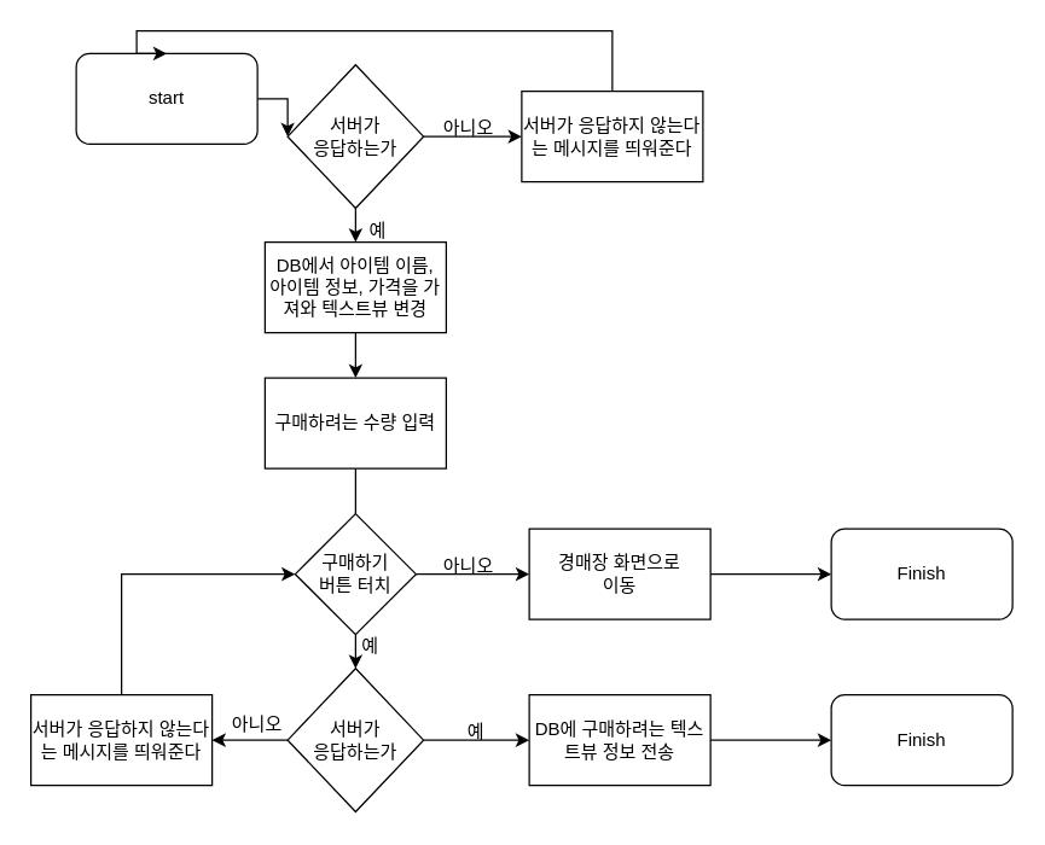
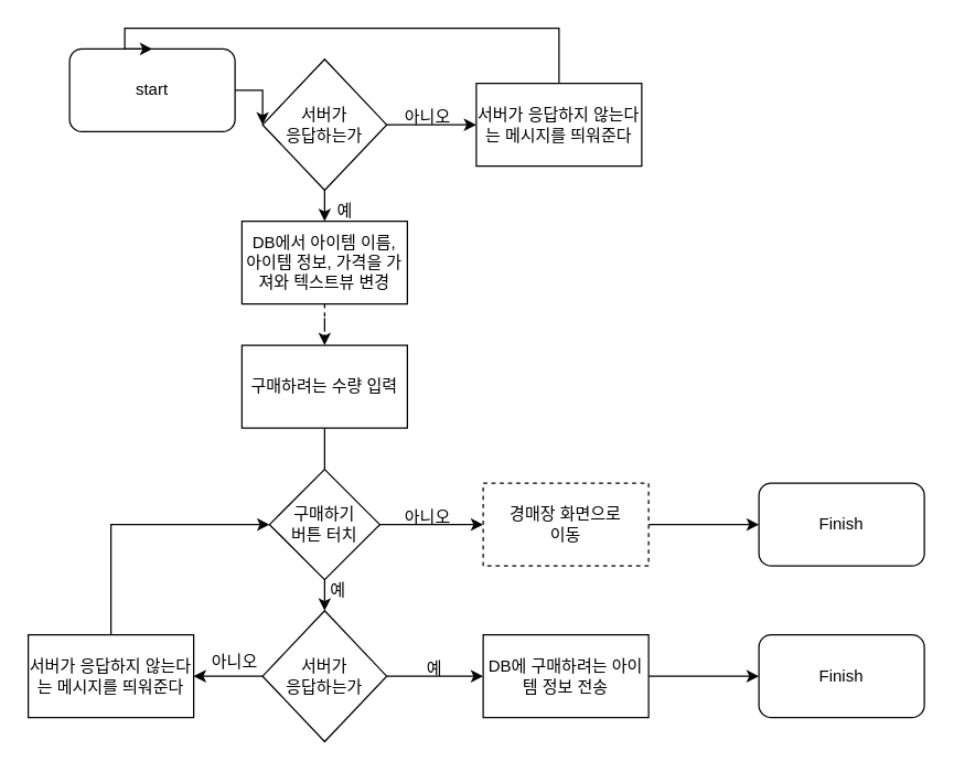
  <mxCell id="0" />
  <mxCell id="1" parent="0" />
  <mxCell id="2" value="" style="edgeStyle=orthogonalEdgeStyle;rounded=0;orthogonalLoop=1;jettySize=auto;html=1;" edge="1" parent="1" source="3" target="6"><mxGeometry relative="1" as="geometry" /></mxCell>
  <mxCell id="3" value="start" style="rounded=1;whiteSpace=wrap;html=1;" vertex="1" parent="1"><mxGeometry x="50" y="35" width="120" height="60" as="geometry" /></mxCell>
  <mxCell id="4" value="" style="edgeStyle=orthogonalEdgeStyle;rounded=0;orthogonalLoop=1;jettySize=auto;html=1;" edge="1" parent="1" source="6" target="8"><mxGeometry relative="1" as="geometry" /></mxCell>
  <mxCell id="5" value="" style="edgeStyle=orthogonalEdgeStyle;rounded=0;orthogonalLoop=1;jettySize=auto;html=1;" edge="1" parent="1" source="6"><mxGeometry relative="1" as="geometry"><mxPoint x="345" y="90" as="targetPoint" /></mxGeometry></mxCell>
  <mxCell id="6" value="서버가 &lt;br&gt;응답하는가" style="rhombus;whiteSpace=wrap;html=1;" vertex="1" parent="1"><mxGeometry x="190" y="42.5" width="90" height="95" as="geometry" /></mxCell>
- <mxCell id="7" value="" style="edgeStyle=orthogonalEdgeStyle;rounded=0;orthogonalLoop=1;jettySize=auto;html=1;" edge="1" parent="1" source="8" target="32"><mxGeometry relative="1" as="geometry" /></mxCell>
+ <mxCell id="7" value="" style="edgeStyle=orthogonalEdgeStyle;rounded=0;orthogonalLoop=1;jettySize=auto;html=1;dashed=1;" edge="1" parent="1" source="8" target="32"><mxGeometry relative="1" as="geometry" /></mxCell>
  <mxCell id="8" value="DB에서 아이템 이름, 아이템 정보, 가격을 가져와 텍스트뷰 변경" style="whiteSpace=wrap;html=1;" vertex="1" parent="1"><mxGeometry x="175" y="160" width="120" height="60" as="geometry" /></mxCell>
  <mxCell id="9" style="edgeStyle=orthogonalEdgeStyle;rounded=0;orthogonalLoop=1;jettySize=auto;html=1;entryX=0.5;entryY=0;entryDx=0;entryDy=0;" edge="1" parent="1" target="3"><mxGeometry relative="1" as="geometry"><mxPoint x="350" y="-10" as="targetPoint" /><Array as="points"><mxPoint x="405" y="20" /><mxPoint x="90" y="20" /></Array><mxPoint x="405" y="60" as="sourcePoint" /></mxGeometry></mxCell>
  <mxCell id="10" value="예" style="text;html=1;strokeColor=none;fillColor=none;align=center;verticalAlign=middle;whiteSpace=wrap;rounded=0;" vertex="1" parent="1"><mxGeometry x="220" y="137.5" width="60" height="30" as="geometry" /></mxCell>
  <mxCell id="11" value="아니오" style="text;html=1;strokeColor=none;fillColor=none;align=center;verticalAlign=middle;whiteSpace=wrap;rounded=0;" vertex="1" parent="1"><mxGeometry x="280" y="70" width="60" height="30" as="geometry" /></mxCell>
  <mxCell id="12" value="" style="edgeStyle=orthogonalEdgeStyle;rounded=0;orthogonalLoop=1;jettySize=auto;html=1;" edge="1" parent="1" source="14" target="18"><mxGeometry relative="1" as="geometry" /></mxCell>
  <mxCell id="13" value="" style="edgeStyle=orthogonalEdgeStyle;rounded=0;orthogonalLoop=1;jettySize=auto;html=1;" edge="1" parent="1" source="14" target="22"><mxGeometry relative="1" as="geometry" /></mxCell>
  <mxCell id="14" value="구매하기&lt;br&gt;버튼 터치" style="rhombus;whiteSpace=wrap;html=1;" vertex="1" parent="1"><mxGeometry x="195" y="340" width="80" height="80" as="geometry" /></mxCell>
  <mxCell id="15" value="" style="edgeStyle=orthogonalEdgeStyle;rounded=0;orthogonalLoop=1;jettySize=auto;html=1;" edge="1" parent="1" source="16" target="28"><mxGeometry relative="1" as="geometry" /></mxCell>
- <mxCell id="16" value="DB에 구매하려는 텍스트뷰 정보 전송" style="whiteSpace=wrap;html=1;" vertex="1" parent="1"><mxGeometry x="350" y="460" width="120" height="60" as="geometry" /></mxCell>
+ <mxCell id="16" value="DB에 구매하려는 아이템 정보 전송" style="whiteSpace=wrap;html=1;" vertex="1" parent="1"><mxGeometry x="350" y="460" width="120" height="60" as="geometry" /></mxCell>
  <mxCell id="17" value="" style="edgeStyle=orthogonalEdgeStyle;rounded=0;orthogonalLoop=1;jettySize=auto;html=1;" edge="1" parent="1" source="18" target="19"><mxGeometry relative="1" as="geometry" /></mxCell>
- <mxCell id="18" value="경매장 화면으로 &lt;br&gt;이동" style="whiteSpace=wrap;html=1;" vertex="1" parent="1"><mxGeometry x="350" y="350" width="120" height="60" as="geometry" /></mxCell>
+ <mxCell id="18" value="경매장 화면으로 &lt;br&gt;이동" style="whiteSpace=wrap;html=1;dashed=1;" vertex="1" parent="1"><mxGeometry x="350" y="350" width="120" height="60" as="geometry" /></mxCell>
  <mxCell id="19" value="Finish" style="rounded=1;whiteSpace=wrap;html=1;" vertex="1" parent="1"><mxGeometry x="550" y="350" width="120" height="60" as="geometry" /></mxCell>
  <mxCell id="20" value="" style="edgeStyle=orthogonalEdgeStyle;rounded=0;orthogonalLoop=1;jettySize=auto;html=1;" edge="1" parent="1" source="22" target="27"><mxGeometry relative="1" as="geometry" /></mxCell>
  <mxCell id="21" value="" style="edgeStyle=orthogonalEdgeStyle;rounded=0;orthogonalLoop=1;jettySize=auto;html=1;" edge="1" parent="1" source="22" target="16"><mxGeometry relative="1" as="geometry" /></mxCell>
  <mxCell id="22" value="서버가 &lt;br&gt;응답하는가" style="rhombus;whiteSpace=wrap;html=1;" vertex="1" parent="1"><mxGeometry x="190" y="442.5" width="90" height="95" as="geometry" /></mxCell>
  <mxCell id="23" value="예" style="text;html=1;strokeColor=none;fillColor=none;align=center;verticalAlign=middle;whiteSpace=wrap;rounded=0;" vertex="1" parent="1"><mxGeometry x="215" y="412.5" width="60" height="30" as="geometry" /></mxCell>
  <mxCell id="24" value="아니오" style="text;html=1;strokeColor=none;fillColor=none;align=center;verticalAlign=middle;whiteSpace=wrap;rounded=0;" vertex="1" parent="1"><mxGeometry x="280" y="360" width="60" height="30" as="geometry" /></mxCell>
  <mxCell id="25" value="서버가 응답하지 않는다는 메시지를 띄워준다" style="rounded=0;whiteSpace=wrap;html=1;" vertex="1" parent="1"><mxGeometry x="345" y="60" width="120" height="60" as="geometry" /></mxCell>
  <mxCell id="26" style="edgeStyle=orthogonalEdgeStyle;rounded=0;orthogonalLoop=1;jettySize=auto;html=1;entryX=0;entryY=0.5;entryDx=0;entryDy=0;" edge="1" parent="1" source="27" target="14"><mxGeometry relative="1" as="geometry"><Array as="points"><mxPoint x="80" y="380" /></Array></mxGeometry></mxCell>
  <mxCell id="27" value="서버가 응답하지 않는다는 메시지를 띄워준다" style="rounded=0;whiteSpace=wrap;html=1;" vertex="1" parent="1"><mxGeometry x="20" y="460" width="120" height="60" as="geometry" /></mxCell>
  <mxCell id="28" value="Finish" style="rounded=1;whiteSpace=wrap;html=1;" vertex="1" parent="1"><mxGeometry x="550" y="460" width="120" height="60" as="geometry" /></mxCell>
  <mxCell id="29" value="아니오" style="text;html=1;strokeColor=none;fillColor=none;align=center;verticalAlign=middle;whiteSpace=wrap;rounded=0;" vertex="1" parent="1"><mxGeometry x="140" y="470" width="60" height="20" as="geometry" /></mxCell>
  <mxCell id="30" value="예" style="text;html=1;strokeColor=none;fillColor=none;align=center;verticalAlign=middle;whiteSpace=wrap;rounded=0;" vertex="1" parent="1"><mxGeometry x="285" y="470" width="60" height="30" as="geometry" /></mxCell>
  <mxCell id="31" style="edgeStyle=orthogonalEdgeStyle;rounded=0;orthogonalLoop=1;jettySize=auto;html=1;entryX=0.5;entryY=0;entryDx=0;entryDy=0;endArrow=none;" edge="1" parent="1" source="32" target="14"><mxGeometry relative="1" as="geometry" /></mxCell>
  <mxCell id="32" value="구매하려는 수량 입력" style="rounded=0;whiteSpace=wrap;html=1;" vertex="1" parent="1"><mxGeometry x="175" y="250" width="120" height="60" as="geometry" /></mxCell>
